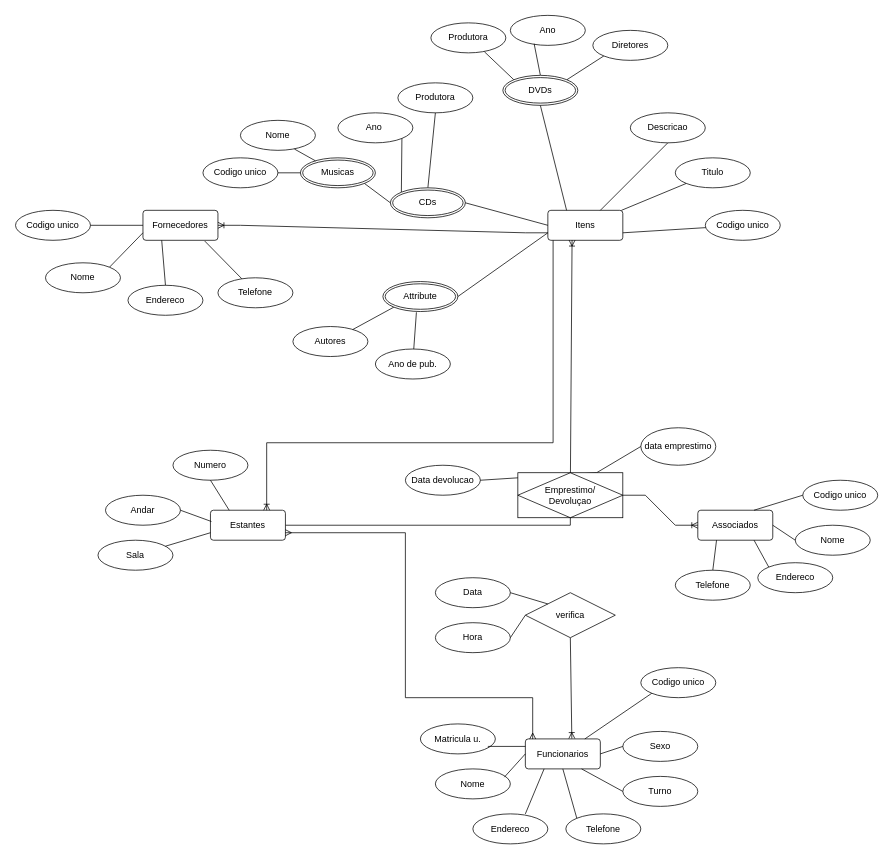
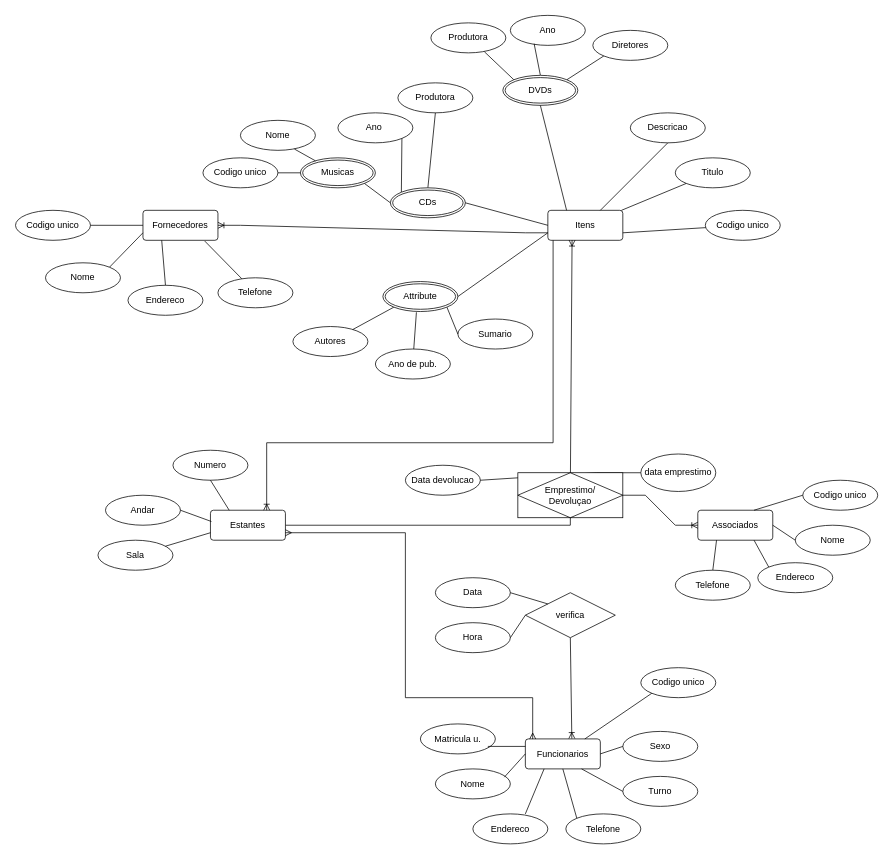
  <mxCell id="0" />
  <mxCell id="1" parent="0" />
  <mxCell id="2" value="Itens" style="rounded=1;arcSize=10;whiteSpace=wrap;html=1;align=center;" parent="1" vertex="1"><mxGeometry x="730" y="280" width="100" height="40" as="geometry" /></mxCell>
  <mxCell id="3" value="Titulo" style="ellipse;whiteSpace=wrap;html=1;align=center;" parent="1" vertex="1"><mxGeometry x="900" y="210" width="100" height="40" as="geometry" /></mxCell>
  <mxCell id="4" value="Descricao" style="ellipse;whiteSpace=wrap;html=1;align=center;" parent="1" vertex="1"><mxGeometry x="840" y="150" width="100" height="40" as="geometry" /></mxCell>
  <mxCell id="5" value="" style="endArrow=none;html=1;rounded=0;entryX=0.5;entryY=1;entryDx=0;entryDy=0;" parent="1" source="2" target="4" edge="1"><mxGeometry relative="1" as="geometry"><mxPoint x="900" y="360" as="sourcePoint" /><mxPoint x="1060" y="360" as="targetPoint" /><Array as="points" /></mxGeometry></mxCell>
  <mxCell id="6" value="" style="endArrow=none;html=1;rounded=0;entryX=0;entryY=1;entryDx=0;entryDy=0;" parent="1" source="2" target="3" edge="1"><mxGeometry relative="1" as="geometry"><mxPoint x="900" y="360" as="sourcePoint" /><mxPoint x="1060" y="360" as="targetPoint" /></mxGeometry></mxCell>
  <mxCell id="7" value="Ano de pub." style="ellipse;whiteSpace=wrap;html=1;align=center;" parent="1" vertex="1"><mxGeometry x="500" y="465" width="100" height="40" as="geometry" /></mxCell>
  <mxCell id="8" value="Autores" style="ellipse;whiteSpace=wrap;html=1;align=center;" parent="1" vertex="1"><mxGeometry x="390" y="435" width="100" height="40" as="geometry" /></mxCell>
  <mxCell id="9" value="" style="endArrow=none;html=1;rounded=0;exitX=0.447;exitY=1.025;exitDx=0;exitDy=0;exitPerimeter=0;" parent="1" source="32" target="7" edge="1"><mxGeometry relative="1" as="geometry"><mxPoint x="560" y="405" as="sourcePoint" /><mxPoint x="1100" y="355" as="targetPoint" /></mxGeometry></mxCell>
  <mxCell id="10" value="" style="endArrow=none;html=1;rounded=0;exitX=0;exitY=1;exitDx=0;exitDy=0;" parent="1" source="32" target="8" edge="1"><mxGeometry relative="1" as="geometry"><mxPoint x="540" y="405" as="sourcePoint" /><mxPoint x="1100" y="355" as="targetPoint" /></mxGeometry></mxCell>
  <mxCell id="11" value="Codigo unico" style="ellipse;whiteSpace=wrap;html=1;align=center;" parent="1" vertex="1"><mxGeometry x="940" y="280" width="100" height="40" as="geometry" /></mxCell>
+ <mxCell id="12" value="Sumario" style="ellipse;whiteSpace=wrap;html=1;align=center;" parent="1" vertex="1"><mxGeometry x="610" y="425" width="100" height="40" as="geometry" /></mxCell>
+ <mxCell id="13" value="" style="endArrow=none;html=1;rounded=0;exitX=1;exitY=1;exitDx=0;exitDy=0;entryX=0;entryY=0.5;entryDx=0;entryDy=0;" parent="1" source="32" target="12" edge="1"><mxGeometry relative="1" as="geometry"><mxPoint x="590" y="385" as="sourcePoint" /><mxPoint x="1100" y="355" as="targetPoint" /></mxGeometry></mxCell>
  <mxCell id="14" value="" style="endArrow=none;html=1;rounded=0;exitX=1;exitY=0.75;exitDx=0;exitDy=0;" parent="1" source="2" target="11" edge="1"><mxGeometry relative="1" as="geometry"><mxPoint x="900" y="310" as="sourcePoint" /><mxPoint x="940" y="310" as="targetPoint" /></mxGeometry></mxCell>
  <mxCell id="15" value="Musicas" style="ellipse;shape=doubleEllipse;margin=3;whiteSpace=wrap;html=1;align=center;" parent="1" vertex="1"><mxGeometry x="400" y="210" width="100" height="40" as="geometry" /></mxCell>
  <mxCell id="16" value="Produtora" style="ellipse;whiteSpace=wrap;html=1;align=center;" parent="1" vertex="1"><mxGeometry x="530" y="110" width="100" height="40" as="geometry" /></mxCell>
  <mxCell id="17" value="Ano&amp;nbsp;" style="ellipse;whiteSpace=wrap;html=1;align=center;" parent="1" vertex="1"><mxGeometry x="450" y="150" width="100" height="40" as="geometry" /></mxCell>
  <mxCell id="18" value="" style="endArrow=none;html=1;rounded=0;exitX=0.5;exitY=0;exitDx=0;exitDy=0;entryX=0.5;entryY=1;entryDx=0;entryDy=0;" parent="1" target="16" edge="1"><mxGeometry relative="1" as="geometry"><mxPoint x="570" y="250" as="sourcePoint" /><mxPoint x="910" y="200" as="targetPoint" /></mxGeometry></mxCell>
  <mxCell id="19" value="" style="endArrow=none;html=1;rounded=0;entryX=1;entryY=1;entryDx=0;entryDy=0;exitX=0;exitY=0;exitDx=0;exitDy=0;" parent="1" source="31" target="17" edge="1"><mxGeometry relative="1" as="geometry"><mxPoint x="545" y="250" as="sourcePoint" /><mxPoint x="910" y="200" as="targetPoint" /></mxGeometry></mxCell>
  <mxCell id="20" value="" style="endArrow=none;html=1;rounded=0;exitX=1;exitY=1;exitDx=0;exitDy=0;entryX=0;entryY=0.5;entryDx=0;entryDy=0;" parent="1" source="15" target="31" edge="1"><mxGeometry relative="1" as="geometry"><mxPoint x="540" y="180" as="sourcePoint" /><mxPoint x="520" y="260" as="targetPoint" /></mxGeometry></mxCell>
  <mxCell id="21" value="Nome" style="ellipse;whiteSpace=wrap;html=1;align=center;" parent="1" vertex="1"><mxGeometry x="320" y="160" width="100" height="40" as="geometry" /></mxCell>
  <mxCell id="22" value="Codigo unico" style="ellipse;whiteSpace=wrap;html=1;align=center;" parent="1" vertex="1"><mxGeometry x="270" y="210" width="100" height="40" as="geometry" /></mxCell>
  <mxCell id="23" value="" style="endArrow=none;html=1;rounded=0;exitX=0;exitY=0.5;exitDx=0;exitDy=0;entryX=1;entryY=0.5;entryDx=0;entryDy=0;" parent="1" source="15" target="22" edge="1"><mxGeometry relative="1" as="geometry"><mxPoint x="590" y="140" as="sourcePoint" /><mxPoint x="750" y="140" as="targetPoint" /></mxGeometry></mxCell>
  <mxCell id="24" value="" style="endArrow=none;html=1;rounded=0;exitX=0.72;exitY=0.957;exitDx=0;exitDy=0;exitPerimeter=0;" parent="1" source="21" target="15" edge="1"><mxGeometry relative="1" as="geometry"><mxPoint x="400" y="130" as="sourcePoint" /><mxPoint x="560" y="130" as="targetPoint" /></mxGeometry></mxCell>
  <mxCell id="25" value="Diretores" style="ellipse;whiteSpace=wrap;html=1;align=center;" parent="1" vertex="1"><mxGeometry x="790" y="40" width="100" height="40" as="geometry" /></mxCell>
  <mxCell id="26" value="Ano" style="ellipse;whiteSpace=wrap;html=1;align=center;" parent="1" vertex="1"><mxGeometry x="680" y="20" width="100" height="40" as="geometry" /></mxCell>
  <mxCell id="27" value="Produtora" style="ellipse;whiteSpace=wrap;html=1;align=center;" parent="1" vertex="1"><mxGeometry x="574" y="30" width="100" height="40" as="geometry" /></mxCell>
  <mxCell id="28" value="" style="endArrow=none;html=1;rounded=0;exitX=0;exitY=0;exitDx=0;exitDy=0;entryX=0.714;entryY=0.964;entryDx=0;entryDy=0;entryPerimeter=0;" parent="1" source="33" target="27" edge="1"><mxGeometry relative="1" as="geometry"><mxPoint x="674" y="100" as="sourcePoint" /><mxPoint x="880" y="140" as="targetPoint" /></mxGeometry></mxCell>
  <mxCell id="29" value="" style="endArrow=none;html=1;rounded=0;exitX=0.317;exitY=0.943;exitDx=0;exitDy=0;exitPerimeter=0;" parent="1" source="26" edge="1"><mxGeometry relative="1" as="geometry"><mxPoint x="720" y="60" as="sourcePoint" /><mxPoint x="720.05" y="100" as="targetPoint" /></mxGeometry></mxCell>
  <mxCell id="30" value="" style="endArrow=none;html=1;rounded=0;entryX=0;entryY=1;entryDx=0;entryDy=0;exitX=1;exitY=0;exitDx=0;exitDy=0;" parent="1" source="33" target="25" edge="1"><mxGeometry relative="1" as="geometry"><mxPoint x="759.172" y="100" as="sourcePoint" /><mxPoint x="930" y="90" as="targetPoint" /></mxGeometry></mxCell>
  <mxCell id="31" value="CDs" style="ellipse;shape=doubleEllipse;margin=3;whiteSpace=wrap;html=1;align=center;" parent="1" vertex="1"><mxGeometry x="520" y="250" width="100" height="40" as="geometry" /></mxCell>
  <mxCell id="32" value="Attribute" style="ellipse;shape=doubleEllipse;margin=3;whiteSpace=wrap;html=1;align=center;" parent="1" vertex="1"><mxGeometry x="510" y="375" width="100" height="40" as="geometry" /></mxCell>
  <mxCell id="33" value="DVDs" style="ellipse;shape=doubleEllipse;margin=3;whiteSpace=wrap;html=1;align=center;" parent="1" vertex="1"><mxGeometry x="670" y="100" width="100" height="40" as="geometry" /></mxCell>
  <mxCell id="34" value="" style="endArrow=none;html=1;rounded=0;entryX=0.25;entryY=0;entryDx=0;entryDy=0;exitX=0.5;exitY=1;exitDx=0;exitDy=0;" parent="1" source="33" target="2" edge="1"><mxGeometry relative="1" as="geometry"><mxPoint x="720" y="150" as="sourcePoint" /><mxPoint x="880" y="140" as="targetPoint" /></mxGeometry></mxCell>
  <mxCell id="35" value="" style="endArrow=none;html=1;rounded=0;entryX=0;entryY=0.5;entryDx=0;entryDy=0;exitX=1;exitY=0.5;exitDx=0;exitDy=0;" parent="1" source="31" target="2" edge="1"><mxGeometry relative="1" as="geometry"><mxPoint x="720" y="140" as="sourcePoint" /><mxPoint x="880" y="140" as="targetPoint" /></mxGeometry></mxCell>
  <mxCell id="36" value="" style="endArrow=none;html=1;rounded=0;entryX=0;entryY=0.75;entryDx=0;entryDy=0;exitX=1;exitY=0.5;exitDx=0;exitDy=0;" parent="1" source="32" target="2" edge="1"><mxGeometry relative="1" as="geometry"><mxPoint x="720" y="140" as="sourcePoint" /><mxPoint x="880" y="140" as="targetPoint" /></mxGeometry></mxCell>
  <mxCell id="37" value="Associados" style="rounded=1;arcSize=10;whiteSpace=wrap;html=1;align=center;" parent="1" vertex="1"><mxGeometry x="930" y="680" width="100" height="40" as="geometry" /></mxCell>
  <mxCell id="38" value="Funcionarios" style="rounded=1;arcSize=10;whiteSpace=wrap;html=1;align=center;" parent="1" vertex="1"><mxGeometry x="700" y="985" width="100" height="40" as="geometry" /></mxCell>
  <mxCell id="39" value="Fornecedores" style="rounded=1;arcSize=10;whiteSpace=wrap;html=1;align=center;" parent="1" vertex="1"><mxGeometry x="190" y="280" width="100" height="40" as="geometry" /></mxCell>
  <mxCell id="40" value="Endereco" style="ellipse;whiteSpace=wrap;html=1;align=center;" parent="1" vertex="1"><mxGeometry x="170" y="380" width="100" height="40" as="geometry" /></mxCell>
  <mxCell id="41" value="Nome" style="ellipse;whiteSpace=wrap;html=1;align=center;" parent="1" vertex="1"><mxGeometry x="60" y="350" width="100" height="40" as="geometry" /></mxCell>
  <mxCell id="42" value="Codigo unico" style="ellipse;whiteSpace=wrap;html=1;align=center;" parent="1" vertex="1"><mxGeometry x="20" y="280" width="100" height="40" as="geometry" /></mxCell>
  <mxCell id="43" value="" style="endArrow=none;html=1;rounded=0;" parent="1" edge="1"><mxGeometry relative="1" as="geometry"><mxPoint x="120" y="300" as="sourcePoint" /><mxPoint x="190" y="300" as="targetPoint" /></mxGeometry></mxCell>
  <mxCell id="44" value="" style="endArrow=none;html=1;rounded=0;entryX=0;entryY=0.75;entryDx=0;entryDy=0;exitX=1;exitY=0;exitDx=0;exitDy=0;" parent="1" source="41" target="39" edge="1"><mxGeometry relative="1" as="geometry"><mxPoint x="130" y="350" as="sourcePoint" /><mxPoint x="290" y="350" as="targetPoint" /></mxGeometry></mxCell>
  <mxCell id="45" value="" style="endArrow=none;html=1;rounded=0;entryX=0.25;entryY=1;entryDx=0;entryDy=0;" parent="1" target="39" edge="1"><mxGeometry relative="1" as="geometry"><mxPoint x="220" y="380" as="sourcePoint" /><mxPoint x="380" y="380" as="targetPoint" /></mxGeometry></mxCell>
  <mxCell id="46" value="" style="endArrow=none;html=1;rounded=0;entryX=0.824;entryY=1.025;entryDx=0;entryDy=0;entryPerimeter=0;startArrow=none;" parent="1" source="82" target="39" edge="1"><mxGeometry relative="1" as="geometry"><mxPoint x="340" y="390" as="sourcePoint" /><mxPoint x="490" y="380" as="targetPoint" /></mxGeometry></mxCell>
  <mxCell id="47" value="Codigo unico" style="ellipse;whiteSpace=wrap;html=1;align=center;" parent="1" vertex="1"><mxGeometry x="854" y="890" width="100" height="40" as="geometry" /></mxCell>
  <mxCell id="48" value="Matricula u." style="ellipse;whiteSpace=wrap;html=1;align=center;" parent="1" vertex="1"><mxGeometry x="560" y="965" width="100" height="40" as="geometry" /></mxCell>
  <mxCell id="49" value="Nome" style="ellipse;whiteSpace=wrap;html=1;align=center;" parent="1" vertex="1"><mxGeometry x="580" y="1025" width="100" height="40" as="geometry" /></mxCell>
  <mxCell id="50" value="Sexo" style="ellipse;whiteSpace=wrap;html=1;align=center;" parent="1" vertex="1"><mxGeometry x="830" y="975" width="100" height="40" as="geometry" /></mxCell>
  <mxCell id="51" value="Turno" style="ellipse;whiteSpace=wrap;html=1;align=center;" parent="1" vertex="1"><mxGeometry x="830" y="1035" width="100" height="40" as="geometry" /></mxCell>
  <mxCell id="52" value="Telefone" style="ellipse;whiteSpace=wrap;html=1;align=center;" parent="1" vertex="1"><mxGeometry x="754" y="1085" width="100" height="40" as="geometry" /></mxCell>
  <mxCell id="53" value="Endereco" style="ellipse;whiteSpace=wrap;html=1;align=center;" parent="1" vertex="1"><mxGeometry x="630" y="1085" width="100" height="40" as="geometry" /></mxCell>
  <mxCell id="54" value="" style="endArrow=none;html=1;rounded=0;exitX=0;exitY=1;exitDx=0;exitDy=0;" parent="1" source="47" target="38" edge="1"><mxGeometry relative="1" as="geometry"><mxPoint x="820" y="930" as="sourcePoint" /><mxPoint x="860" y="945" as="targetPoint" /><Array as="points" /></mxGeometry></mxCell>
  <mxCell id="55" value="" style="endArrow=none;html=1;rounded=0;entryX=0;entryY=0.25;entryDx=0;entryDy=0;" parent="1" target="38" edge="1"><mxGeometry relative="1" as="geometry"><mxPoint y="995" as="sourcePoint" x="650" /><mxPoint x="810" y="995" as="targetPoint" /></mxGeometry></mxCell>
  <mxCell id="56" value="" style="endArrow=none;html=1;rounded=0;entryX=0;entryY=0.5;entryDx=0;entryDy=0;exitX=0.92;exitY=0.275;exitDx=0;exitDy=0;exitPerimeter=0;" parent="1" source="49" target="38" edge="1"><mxGeometry relative="1" as="geometry"><mxPoint x="670" y="1045" as="sourcePoint" /><mxPoint x="830" y="1045" as="targetPoint" /></mxGeometry></mxCell>
  <mxCell id="57" value="" style="endArrow=none;html=1;rounded=0;entryX=0.25;entryY=1;entryDx=0;entryDy=0;" parent="1" target="38" edge="1"><mxGeometry relative="1" as="geometry"><mxPoint x="700" y="1085" as="sourcePoint" /><mxPoint x="860" y="1085" as="targetPoint" /></mxGeometry></mxCell>
  <mxCell id="58" value="" style="endArrow=none;html=1;rounded=0;exitX=0;exitY=0;exitDx=0;exitDy=0;entryX=0.5;entryY=1;entryDx=0;entryDy=0;" parent="1" source="52" target="38" edge="1"><mxGeometry relative="1" as="geometry"><mxPoint x="770" y="1085" as="sourcePoint" /><mxPoint x="930" y="1085" as="targetPoint" /></mxGeometry></mxCell>
  <mxCell id="59" value="" style="endArrow=none;html=1;rounded=0;entryX=0.75;entryY=1;entryDx=0;entryDy=0;" parent="1" target="38" edge="1"><mxGeometry relative="1" as="geometry"><mxPoint x="830" y="1055" as="sourcePoint" /><mxPoint x="990" y="1055" as="targetPoint" /></mxGeometry></mxCell>
  <mxCell id="60" value="" style="endArrow=none;html=1;rounded=0;entryX=0;entryY=0.5;entryDx=0;entryDy=0;exitX=1;exitY=0.5;exitDx=0;exitDy=0;" parent="1" source="38" target="50" edge="1"><mxGeometry relative="1" as="geometry"><mxPoint x="790" y="1005" as="sourcePoint" /><mxPoint x="930" y="1005" as="targetPoint" /></mxGeometry></mxCell>
  <mxCell id="61" value="Telefone" style="ellipse;whiteSpace=wrap;html=1;align=center;" parent="1" vertex="1"><mxGeometry x="900" y="760" width="100" height="40" as="geometry" /></mxCell>
  <mxCell id="62" value="Endereco" style="ellipse;whiteSpace=wrap;html=1;align=center;" parent="1" vertex="1"><mxGeometry x="1010" y="750" width="100" height="40" as="geometry" /></mxCell>
  <mxCell id="63" value="Nome" style="ellipse;whiteSpace=wrap;html=1;align=center;" parent="1" vertex="1"><mxGeometry x="1060" y="700" width="100" height="40" as="geometry" /></mxCell>
  <mxCell id="64" value="Codigo unico" style="ellipse;whiteSpace=wrap;html=1;align=center;" parent="1" vertex="1"><mxGeometry x="1070" y="640" width="100" height="40" as="geometry" /></mxCell>
  <mxCell id="65" value="" style="endArrow=none;html=1;rounded=0;entryX=0.5;entryY=0;entryDx=0;entryDy=0;exitX=0.25;exitY=1;exitDx=0;exitDy=0;" parent="1" source="37" target="61" edge="1"><mxGeometry relative="1" as="geometry"><mxPoint x="950" y="720" as="sourcePoint" /><mxPoint x="1110" y="720" as="targetPoint" /></mxGeometry></mxCell>
  <mxCell id="66" value="" style="endArrow=none;html=1;rounded=0;entryX=0.75;entryY=1;entryDx=0;entryDy=0;exitX=0;exitY=0;exitDx=0;exitDy=0;" parent="1" source="62" target="37" edge="1"><mxGeometry relative="1" as="geometry"><mxPoint x="1030" y="750" as="sourcePoint" /><mxPoint x="1190" y="750" as="targetPoint" /></mxGeometry></mxCell>
  <mxCell id="67" value="" style="endArrow=none;html=1;rounded=0;entryX=1;entryY=0.5;entryDx=0;entryDy=0;" parent="1" target="37" edge="1"><mxGeometry relative="1" as="geometry"><mxPoint x="1060" y="720" as="sourcePoint" /><mxPoint x="1220" y="720" as="targetPoint" /></mxGeometry></mxCell>
  <mxCell id="68" value="" style="endArrow=none;html=1;rounded=0;entryX=0.75;entryY=0;entryDx=0;entryDy=0;" parent="1" target="37" edge="1"><mxGeometry relative="1" as="geometry"><mxPoint x="1070" y="660" as="sourcePoint" /><mxPoint x="1230" y="660" as="targetPoint" /></mxGeometry></mxCell>
- <mxCell id="69" value="data emprestimo" style="ellipse;whiteSpace=wrap;html=1;align=center;" parent="1" vertex="1"><mxGeometry x="854" y="570" width="100" height="50" as="geometry" /></mxCell>
+ <mxCell id="69" value="data emprestimo" style="ellipse;whiteSpace=wrap;html=1;align=center;" parent="1" vertex="1"><mxGeometry x="854" y="605" width="100" height="50" as="geometry" /></mxCell>
  <mxCell id="70" value="" style="endArrow=none;html=1;rounded=0;entryX=0;entryY=0.5;entryDx=0;entryDy=0;exitX=0.75;exitY=0;exitDx=0;exitDy=0;" parent="1" source="93" target="69" edge="1"><mxGeometry relative="1" as="geometry"><mxPoint x="790" y="645" as="sourcePoint" /><mxPoint x="570" y="420" as="targetPoint" /></mxGeometry></mxCell>
  <mxCell id="71" value="" style="fontSize=12;html=1;endArrow=ERoneToMany;rounded=0;exitX=0.5;exitY=0;exitDx=0;exitDy=0;entryX=0.323;entryY=0.992;entryDx=0;entryDy=0;entryPerimeter=0;" parent="1" target="2" edge="1"><mxGeometry width="100" height="100" relative="1" as="geometry"><mxPoint x="760" y="650" as="sourcePoint" /><mxPoint x="760" y="330" as="targetPoint" /></mxGeometry></mxCell>
  <mxCell id="72" value="" style="edgeStyle=entityRelationEdgeStyle;fontSize=12;html=1;endArrow=ERoneToMany;rounded=0;entryX=0;entryY=0.5;entryDx=0;entryDy=0;exitX=1;exitY=0.5;exitDx=0;exitDy=0;" parent="1" source="93" target="37" edge="1"><mxGeometry width="100" height="100" relative="1" as="geometry"><mxPoint x="820" y="660" as="sourcePoint" /><mxPoint x="920" y="520" as="targetPoint" /></mxGeometry></mxCell>
  <mxCell id="73" value="" style="fontSize=12;html=1;endArrow=ERoneToMany;rounded=0;entryX=0.62;entryY=-0.012;entryDx=0;entryDy=0;entryPerimeter=0;exitX=0.5;exitY=1;exitDx=0;exitDy=0;startArrow=none;" parent="1" source="76" target="38" edge="1"><mxGeometry width="100" height="100" relative="1" as="geometry"><mxPoint x="764" y="961.36" as="sourcePoint" /><mxPoint x="930" y="801.36" as="targetPoint" /></mxGeometry></mxCell>
  <mxCell id="74" value="Data devolucao" style="ellipse;whiteSpace=wrap;html=1;align=center;" parent="1" vertex="1"><mxGeometry x="540" y="620" width="100" height="40" as="geometry" /></mxCell>
  <mxCell id="75" value="" style="endArrow=none;html=1;rounded=0;entryX=0.75;entryY=0;entryDx=0;entryDy=0;exitX=1;exitY=0.5;exitDx=0;exitDy=0;" parent="1" source="74" target="93" edge="1"><mxGeometry relative="1" as="geometry"><mxPoint x="670" y="590" as="sourcePoint" /><mxPoint x="700" y="660" as="targetPoint" /></mxGeometry></mxCell>
  <mxCell id="76" value="verifica" style="shape=rhombus;perimeter=rhombusPerimeter;whiteSpace=wrap;html=1;align=center;" parent="1" vertex="1"><mxGeometry x="700" y="790" width="120" height="60" as="geometry" /></mxCell>
  <mxCell id="77" value="" style="edgeStyle=orthogonalEdgeStyle;fontSize=12;html=1;endArrow=none;rounded=0;exitX=0.5;exitY=1;exitDx=0;exitDy=0;" parent="1" source="93" target="83" edge="1"><mxGeometry width="100" height="100" relative="1" as="geometry"><mxPoint x="760" y="690" as="sourcePoint" /><mxPoint x="702" y="737.02" as="targetPoint" /></mxGeometry></mxCell>
  <mxCell id="78" value="Hora" style="ellipse;whiteSpace=wrap;html=1;align=center;" parent="1" vertex="1"><mxGeometry x="580" y="830" width="100" height="40" as="geometry" /></mxCell>
  <mxCell id="79" value="" style="endArrow=none;html=1;rounded=0;exitX=0;exitY=0.5;exitDx=0;exitDy=0;entryX=1;entryY=0.5;entryDx=0;entryDy=0;" parent="1" source="76" target="78" edge="1"><mxGeometry relative="1" as="geometry"><mxPoint x="704" y="931.36" as="sourcePoint" /><mxPoint x="615.355" y="920.002" as="targetPoint" /></mxGeometry></mxCell>
  <mxCell id="80" value="Data" style="ellipse;whiteSpace=wrap;html=1;align=center;" parent="1" vertex="1"><mxGeometry x="580" y="770" width="100" height="40" as="geometry" /></mxCell>
  <mxCell id="81" value="" style="endArrow=none;html=1;rounded=0;exitX=1;exitY=0.5;exitDx=0;exitDy=0;entryX=0;entryY=0;entryDx=0;entryDy=0;" parent="1" source="80" target="76" edge="1"><mxGeometry relative="1" as="geometry"><mxPoint x="820" y="910" as="sourcePoint" /><mxPoint x="950" y="920" as="targetPoint" /></mxGeometry></mxCell>
  <mxCell id="82" value="Telefone" style="ellipse;whiteSpace=wrap;html=1;align=center;" parent="1" vertex="1"><mxGeometry x="290" y="370" width="100" height="40" as="geometry" /></mxCell>
  <mxCell id="83" value="Estantes" style="rounded=1;arcSize=10;whiteSpace=wrap;html=1;align=center;" parent="1" vertex="1"><mxGeometry x="280" y="680" width="100" height="40" as="geometry" /></mxCell>
  <mxCell id="84" value="Numero" style="ellipse;whiteSpace=wrap;html=1;align=center;" parent="1" vertex="1"><mxGeometry x="230" y="600" width="100" height="40" as="geometry" /></mxCell>
  <mxCell id="85" value="Sala" style="ellipse;whiteSpace=wrap;html=1;align=center;" parent="1" vertex="1"><mxGeometry x="130" y="720" width="100" height="40" as="geometry" /></mxCell>
  <mxCell id="86" value="Andar" style="ellipse;whiteSpace=wrap;html=1;align=center;" parent="1" vertex="1"><mxGeometry x="140" y="660" width="100" height="40" as="geometry" /></mxCell>
  <mxCell id="87" value="" style="endArrow=none;html=1;rounded=0;exitX=0.25;exitY=0;exitDx=0;exitDy=0;entryX=0.5;entryY=1;entryDx=0;entryDy=0;" parent="1" source="83" target="84" edge="1"><mxGeometry relative="1" as="geometry"><mxPoint x="640" y="650" as="sourcePoint" /><mxPoint x="800" y="650" as="targetPoint" /></mxGeometry></mxCell>
  <mxCell id="88" value="" style="endArrow=none;html=1;rounded=0;exitX=1;exitY=0.5;exitDx=0;exitDy=0;entryX=0.013;entryY=0.376;entryDx=0;entryDy=0;entryPerimeter=0;" parent="1" source="86" target="83" edge="1"><mxGeometry relative="1" as="geometry"><mxPoint x="240" y="650" as="sourcePoint" /><mxPoint x="400" y="650" as="targetPoint" /></mxGeometry></mxCell>
  <mxCell id="89" value="" style="endArrow=none;html=1;rounded=0;entryX=0;entryY=0.75;entryDx=0;entryDy=0;" parent="1" source="85" target="83" edge="1"><mxGeometry relative="1" as="geometry"><mxPoint x="240" y="650" as="sourcePoint" /><mxPoint x="400" y="650" as="targetPoint" /></mxGeometry></mxCell>
  <mxCell id="90" value="" style="edgeStyle=orthogonalEdgeStyle;fontSize=12;html=1;endArrow=ERoneToMany;rounded=0;entryX=0.75;entryY=0;entryDx=0;entryDy=0;" parent="1" source="2" target="83" edge="1"><mxGeometry width="100" height="100" relative="1" as="geometry"><mxPoint x="737" y="360" as="sourcePoint" /><mxPoint x="520" y="540" as="targetPoint" /><Array as="points"><mxPoint x="737" y="590" /><mxPoint x="355" y="590" /></Array></mxGeometry></mxCell>
  <mxCell id="91" value="" style="edgeStyle=orthogonalEdgeStyle;fontSize=12;html=1;endArrow=ERmany;startArrow=ERmany;rounded=0;exitX=1;exitY=0.75;exitDx=0;exitDy=0;entryX=0.098;entryY=0.005;entryDx=0;entryDy=0;entryPerimeter=0;" parent="1" source="83" target="38" edge="1"><mxGeometry width="100" height="100" relative="1" as="geometry"><mxPoint x="360" y="760" as="sourcePoint" /><mxPoint x="710" y="970" as="targetPoint" /><Array as="points"><mxPoint x="540" y="710" /><mxPoint x="540" y="930" /><mxPoint x="710" y="930" /></Array></mxGeometry></mxCell>
  <mxCell id="92" value="" style="edgeStyle=entityRelationEdgeStyle;fontSize=12;html=1;endArrow=ERoneToMany;rounded=0;entryX=1;entryY=0.5;entryDx=0;entryDy=0;exitX=0;exitY=0.75;exitDx=0;exitDy=0;" parent="1" source="2" target="39" edge="1"><mxGeometry width="100" height="100" relative="1" as="geometry"><mxPoint x="400" y="310" as="sourcePoint" /><mxPoint x="210" y="290" as="targetPoint" /></mxGeometry></mxCell>
  <mxCell id="93" value="Emprestimo/&lt;br&gt;Devoluçao" style="shape=associativeEntity;whiteSpace=wrap;html=1;align=center;" parent="1" vertex="1"><mxGeometry x="690" y="630" width="140" height="60" as="geometry" /></mxCell>
